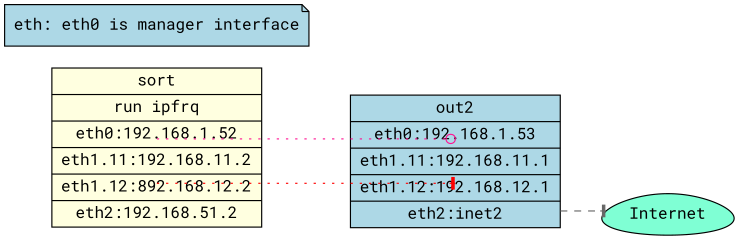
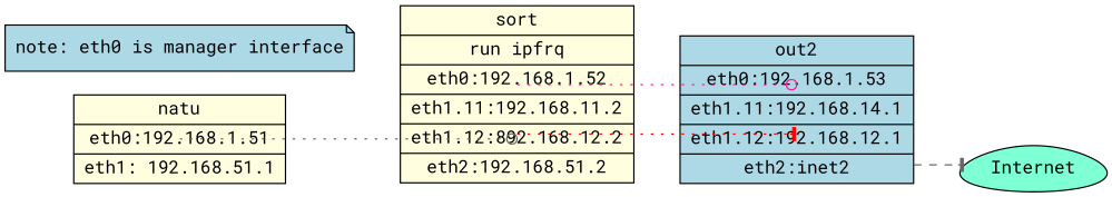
  digraph {
    fontname="Roboto Mono"
    rankdir=LR
    splines=ortho
    node [fillcolor=lightyellow fontname="Roboto Mono" shape=record style=filled]
    edge [arrowhead=odot color=gray40 fontname="Roboto Mono" style=dotted]
+   n1 [label="natu | <eth0> eth0:192.168.1.51 | <eth1> eth1: 192.168.51.1"]
    n2 [label="sort | run ipfrq | <eth0> eth0:192.168.1.52 | <eth1v11> eth1.11:192.168.11.2               | <eth1v12> eth1.12:892.168.12.2 | <eth2> eth2:192.168.51.2"]
-   n3 [fillcolor=lightblue label="out2 | <eth0> eth0:192.168.1.53 | <eth1v11> eth1.11:192.168.11.1               | <eth1v12> eth1.12:192.168.12.1 | <eth2> eth2:inet2"]
+   n3 [fillcolor=lightblue label="out2 | <eth0> eth0:192.168.1.53 | <eth1v11> eth1.11:192.168.14.1               | <eth1v12> eth1.12:192.168.12.1 | <eth2> eth2:inet2"]
    n4 [fillcolor=aquamarine label=Internet shape=egg]
-   n5 [fillcolor=lightblue label="eth: eth0 is manager interface" shape=note]
+   n5 [fillcolor=lightblue label="note: eth0 is manager interface" shape=note]
+   n1 -> n2 [headport=eth2 tailport=eth1]
    n2 -> n3 [arrowhead=tee color=red headport=eth1v11 tailport=eth1v11]
    n2 -> n3 [color=deeppink headport=eth1v12 tailport=eth1v12]
    n3 -> n4 [arrowhead=tee style=dashed tailport=eth2]
  }
